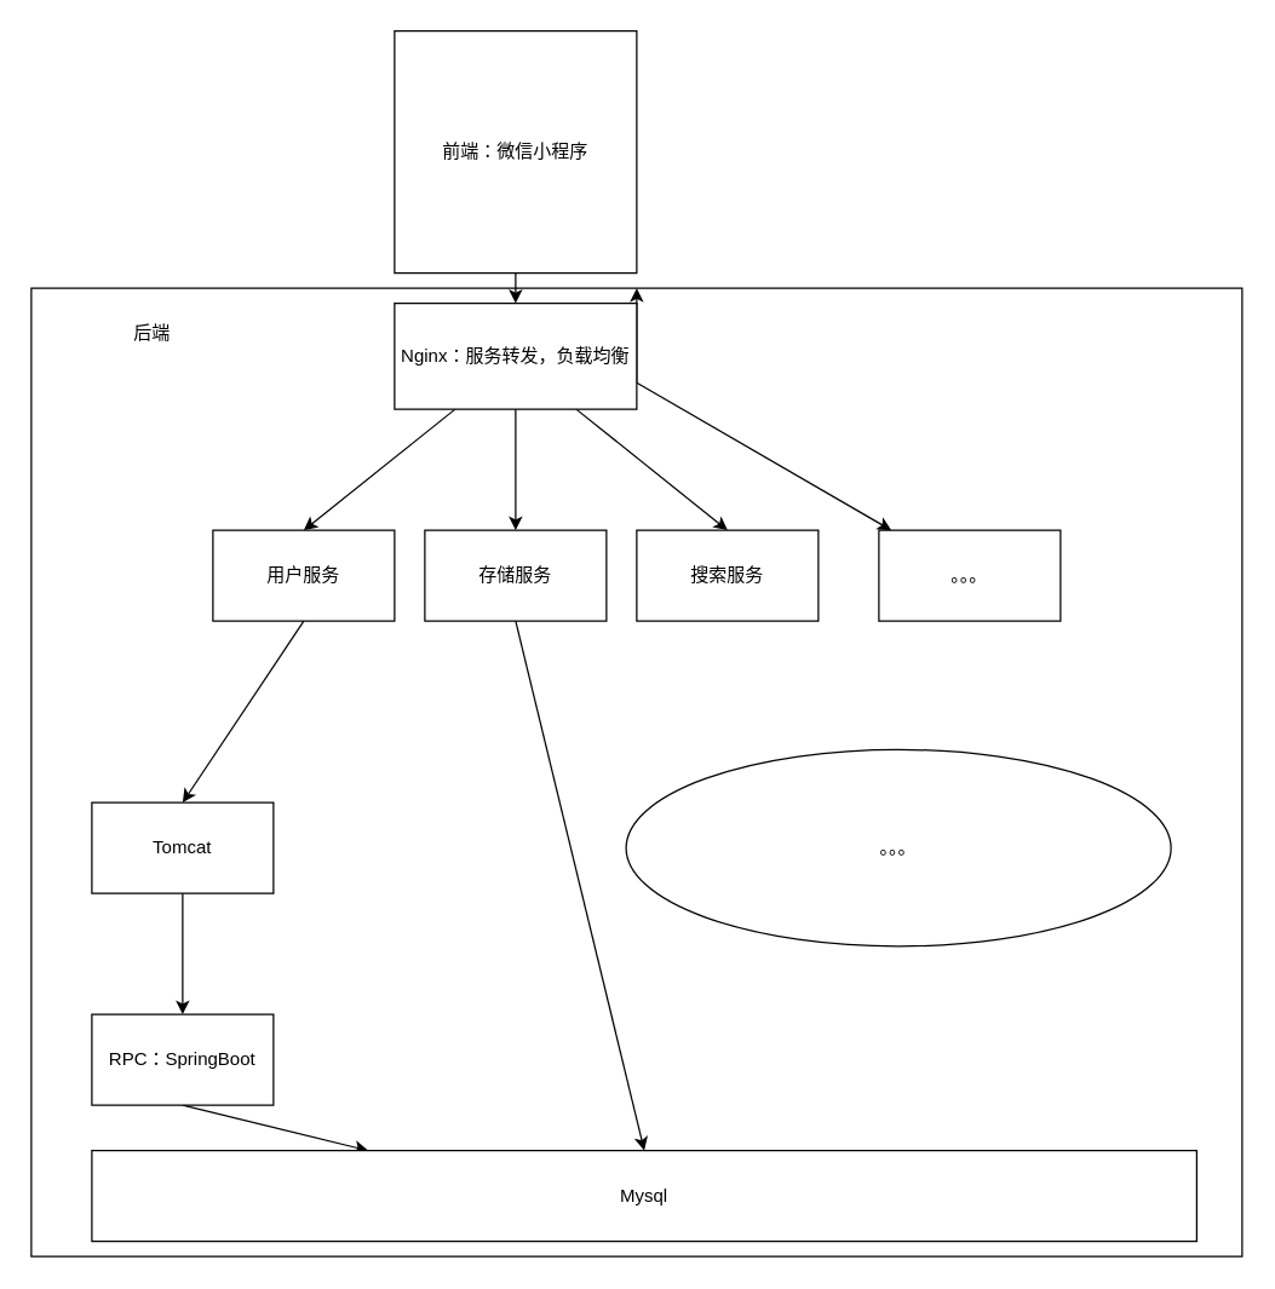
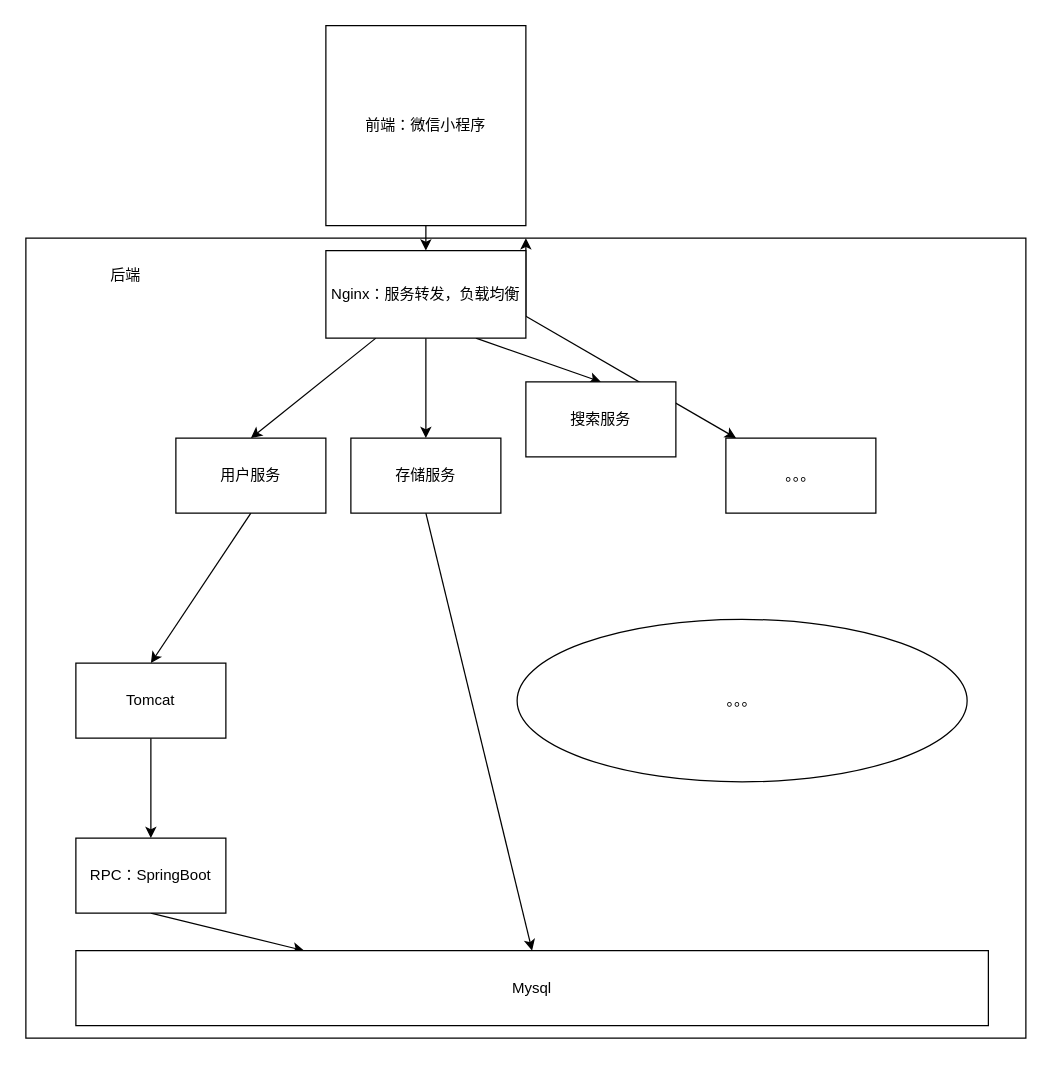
  <mxCell id="0" />
  <mxCell id="1" parent="0" />
  <mxCell id="2" value="" style="rounded=0;whiteSpace=wrap;html=1;" vertex="1" parent="1"><mxGeometry x="20" y="190" width="800" height="640" as="geometry" /></mxCell>
  <mxCell id="3" style="edgeStyle=orthogonalEdgeStyle;rounded=0;orthogonalLoop=1;jettySize=auto;html=1;exitX=0.5;exitY=1;exitDx=0;exitDy=0;entryX=0.5;entryY=0;entryDx=0;entryDy=0;" edge="1" parent="1" source="4" target="10"><mxGeometry relative="1" as="geometry" /></mxCell>
  <mxCell id="4" value="前端：微信小程序" style="whiteSpace=wrap;html=1;aspect=fixed;" vertex="1" parent="1"><mxGeometry x="260" y="20" width="160" height="160" as="geometry" /></mxCell>
  <mxCell id="5" style="edgeStyle=orthogonalEdgeStyle;rounded=0;orthogonalLoop=1;jettySize=auto;html=1;exitX=0.5;exitY=1;exitDx=0;exitDy=0;" edge="1" parent="1" source="10" target="14"><mxGeometry relative="1" as="geometry" /></mxCell>
  <mxCell id="6" style="rounded=0;orthogonalLoop=1;jettySize=auto;html=1;exitX=0.25;exitY=1;exitDx=0;exitDy=0;entryX=0.5;entryY=0;entryDx=0;entryDy=0;" edge="1" parent="1" source="10" target="12"><mxGeometry relative="1" as="geometry" /></mxCell>
  <mxCell id="7" style="edgeStyle=none;rounded=0;orthogonalLoop=1;jettySize=auto;html=1;exitX=0.75;exitY=1;exitDx=0;exitDy=0;entryX=0.5;entryY=0;entryDx=0;entryDy=0;" edge="1" parent="1" source="10" target="15"><mxGeometry relative="1" as="geometry" /></mxCell>
  <mxCell id="8" style="edgeStyle=none;rounded=0;orthogonalLoop=1;jettySize=auto;html=1;exitX=1;exitY=0.75;exitDx=0;exitDy=0;" edge="1" parent="1" source="10" target="2"><mxGeometry relative="1" as="geometry" /></mxCell>
  <mxCell id="9" style="edgeStyle=none;rounded=0;orthogonalLoop=1;jettySize=auto;html=1;exitX=1;exitY=0.75;exitDx=0;exitDy=0;" edge="1" parent="1" source="10" target="22"><mxGeometry relative="1" as="geometry" /></mxCell>
  <mxCell id="10" value="Nginx：服务转发，负载均衡" style="rounded=0;whiteSpace=wrap;html=1;" vertex="1" parent="1"><mxGeometry x="260" y="200" width="160" height="70" as="geometry" /></mxCell>
  <mxCell id="11" style="edgeStyle=none;rounded=0;orthogonalLoop=1;jettySize=auto;html=1;exitX=0.5;exitY=1;exitDx=0;exitDy=0;entryX=0.5;entryY=0;entryDx=0;entryDy=0;" edge="1" parent="1" source="12" target="17"><mxGeometry relative="1" as="geometry" /></mxCell>
  <mxCell id="12" value="用户服务" style="rounded=0;whiteSpace=wrap;html=1;" vertex="1" parent="1"><mxGeometry x="140" y="350" width="120" height="60" as="geometry" /></mxCell>
  <mxCell id="13" style="edgeStyle=none;rounded=0;orthogonalLoop=1;jettySize=auto;html=1;exitX=0.5;exitY=1;exitDx=0;exitDy=0;entryX=0.5;entryY=0;entryDx=0;entryDy=0;" edge="1" parent="1" source="14" target="23"><mxGeometry relative="1" as="geometry"><mxPoint x="164" y="190" as="targetPoint" /></mxGeometry></mxCell>
  <mxCell id="14" value="存储服务" style="rounded=0;whiteSpace=wrap;html=1;" vertex="1" parent="1"><mxGeometry x="280" y="350" width="120" height="60" as="geometry" /></mxCell>
- <mxCell id="15" value="搜索服务" style="rounded=0;whiteSpace=wrap;html=1;" vertex="1" parent="1"><mxGeometry x="420" y="350" width="120" height="60" as="geometry" /></mxCell>
+ <mxCell id="15" value="搜索服务" style="rounded=0;whiteSpace=wrap;html=1;" vertex="1" parent="1"><mxGeometry x="420" y="305" width="120" height="60" as="geometry" /></mxCell>
  <mxCell id="16" style="edgeStyle=none;rounded=0;orthogonalLoop=1;jettySize=auto;html=1;exitX=0.5;exitY=1;exitDx=0;exitDy=0;" edge="1" parent="1" source="17" target="20"><mxGeometry relative="1" as="geometry" /></mxCell>
  <mxCell id="17" value="Tomcat" style="rounded=0;whiteSpace=wrap;html=1;" vertex="1" parent="1"><mxGeometry x="60" y="530" width="120" height="60" as="geometry" /></mxCell>
  <mxCell id="18" value="。。。" style="ellipse;whiteSpace=wrap;html=1;" vertex="1" parent="1"><mxGeometry x="413" y="495" width="360" height="130" as="geometry" /></mxCell>
  <mxCell id="19" style="edgeStyle=none;rounded=0;orthogonalLoop=1;jettySize=auto;html=1;exitX=0.5;exitY=1;exitDx=0;exitDy=0;entryX=0.25;entryY=0;entryDx=0;entryDy=0;" edge="1" parent="1" source="20" target="23"><mxGeometry relative="1" as="geometry" /></mxCell>
  <mxCell id="20" value="RPC：SpringBoot" style="rounded=0;whiteSpace=wrap;html=1;" vertex="1" parent="1"><mxGeometry x="60" y="670" width="120" height="60" as="geometry" /></mxCell>
  <mxCell id="21" value="后端" style="text;html=1;strokeColor=none;fillColor=none;align=center;verticalAlign=middle;whiteSpace=wrap;rounded=0;" vertex="1" parent="1"><mxGeometry x="80" y="210" width="40" height="20" as="geometry" /></mxCell>
  <mxCell id="22" value="。。。" style="rounded=0;whiteSpace=wrap;html=1;" vertex="1" parent="1"><mxGeometry x="580" y="350" width="120" height="60" as="geometry" /></mxCell>
  <mxCell id="23" value="Mysql" style="rounded=0;whiteSpace=wrap;html=1;" vertex="1" parent="1"><mxGeometry x="60" y="760" width="730" height="60" as="geometry" /></mxCell>
